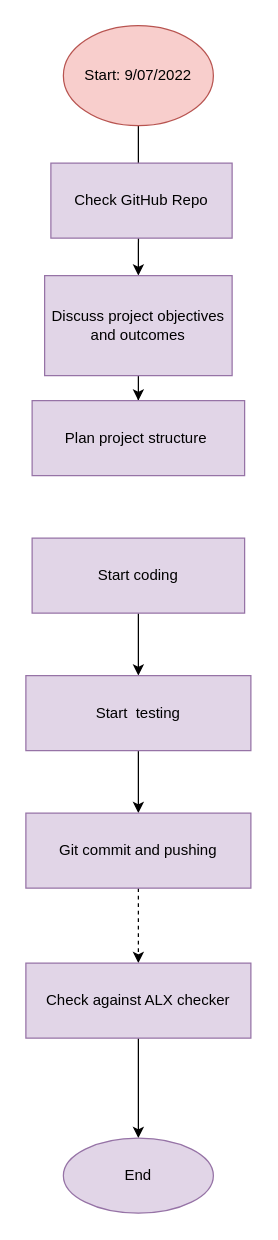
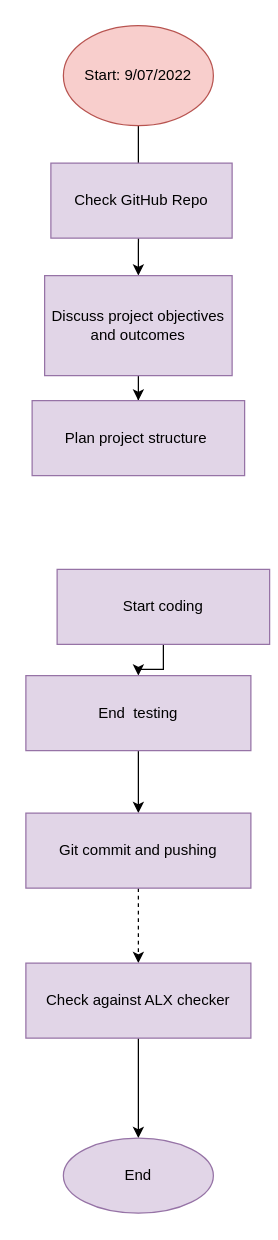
  <mxCell id="0" />
  <mxCell id="1" parent="0" />
  <mxCell id="2" value="" style="endArrow=classic;html=1;rounded=0;exitX=0.5;exitY=1;exitDx=0;exitDy=0;" edge="1" parent="1"><mxGeometry width="50" height="50" relative="1" as="geometry"><mxPoint x="110" y="100" as="sourcePoint" /><mxPoint x="110" y="140" as="targetPoint" /></mxGeometry></mxCell>
  <mxCell id="3" value="" style="endArrow=classic;html=1;rounded=0;exitX=0.483;exitY=1;exitDx=0;exitDy=0;exitPerimeter=0;entryX=0.5;entryY=0;entryDx=0;entryDy=0;" edge="1" parent="1" source="4" target="6"><mxGeometry width="50" height="50" relative="1" as="geometry"><mxPoint x="110" y="200" as="sourcePoint" /><mxPoint x="110" y="250" as="targetPoint" /></mxGeometry></mxCell>
  <mxCell id="4" value="Check GitHub Repo" style="rounded=0;whiteSpace=wrap;html=1;fillColor=#e1d5e7;strokeColor=#9673a6;" vertex="1" parent="1"><mxGeometry x="40" y="130" width="145" height="60" as="geometry" /></mxCell>
  <mxCell id="5" value="" style="edgeStyle=orthogonalEdgeStyle;rounded=0;orthogonalLoop=1;jettySize=auto;html=1;" edge="1" parent="1" source="6" target="7"><mxGeometry relative="1" as="geometry" /></mxCell>
  <mxCell id="6" value="Discuss project objectives and outcomes" style="rounded=0;whiteSpace=wrap;html=1;fillColor=#e1d5e7;strokeColor=#9673a6;" vertex="1" parent="1"><mxGeometry x="35" y="220" width="150" height="80" as="geometry" /></mxCell>
  <mxCell id="7" value="Plan project structure&amp;nbsp;" style="rounded=0;whiteSpace=wrap;html=1;fillColor=#e1d5e7;strokeColor=#9673a6;" vertex="1" parent="1"><mxGeometry x="25" y="320" width="170" height="60" as="geometry" /></mxCell>
  <mxCell id="8" value="" style="edgeStyle=orthogonalEdgeStyle;rounded=0;orthogonalLoop=1;jettySize=auto;html=1;" edge="1" parent="1" source="9" target="11"><mxGeometry relative="1" as="geometry" /></mxCell>
- <mxCell id="9" value="Start coding" style="whiteSpace=wrap;html=1;rounded=0;fillColor=#e1d5e7;strokeColor=#9673a6;" vertex="1" parent="1"><mxGeometry x="25" y="430" width="170" height="60" as="geometry" /></mxCell>
+ <mxCell id="9" value="Start coding" style="whiteSpace=wrap;html=1;rounded=0;fillColor=#e1d5e7;strokeColor=#9673a6;" vertex="1" parent="1"><mxGeometry x="45" y="455" width="170" height="60" as="geometry" /></mxCell>
  <mxCell id="10" value="" style="edgeStyle=orthogonalEdgeStyle;rounded=0;orthogonalLoop=1;jettySize=auto;html=1;" edge="1" parent="1" source="11" target="13"><mxGeometry relative="1" as="geometry" /></mxCell>
- <mxCell id="11" value="Start&amp;nbsp; testing" style="whiteSpace=wrap;html=1;fillColor=#e1d5e7;strokeColor=#9673a6;rounded=0;" vertex="1" parent="1"><mxGeometry x="20" y="540" width="180" height="60" as="geometry" /></mxCell>
+ <mxCell id="11" value="End&amp;nbsp; testing" style="whiteSpace=wrap;html=1;fillColor=#e1d5e7;strokeColor=#9673a6;rounded=0;" vertex="1" parent="1"><mxGeometry x="20" y="540" width="180" height="60" as="geometry" /></mxCell>
  <mxCell id="12" value="" style="edgeStyle=orthogonalEdgeStyle;rounded=0;orthogonalLoop=1;jettySize=auto;html=1;dashed=1;" edge="1" parent="1" source="13" target="15"><mxGeometry relative="1" as="geometry" /></mxCell>
  <mxCell id="13" value="Git commit and pushing" style="rounded=0;whiteSpace=wrap;html=1;fillColor=#e1d5e7;strokeColor=#9673a6;" vertex="1" parent="1"><mxGeometry x="20" y="650" width="180" height="60" as="geometry" /></mxCell>
  <mxCell id="14" value="" style="edgeStyle=orthogonalEdgeStyle;rounded=0;orthogonalLoop=1;jettySize=auto;html=1;" edge="1" parent="1" source="15" target="17"><mxGeometry relative="1" as="geometry" /></mxCell>
  <mxCell id="15" value="Check against ALX checker" style="whiteSpace=wrap;html=1;fillColor=#e1d5e7;strokeColor=#9673a6;rounded=0;" vertex="1" parent="1"><mxGeometry x="20" y="770" width="180" height="60" as="geometry" /></mxCell>
  <mxCell id="16" value="Start: 9/07/2022" style="ellipse;whiteSpace=wrap;html=1;fillColor=#f8cecc;strokeColor=#b85450;" vertex="1" parent="1"><mxGeometry x="50" y="20" width="120" height="80" as="geometry" /></mxCell>
  <mxCell id="17" value="End" style="ellipse;whiteSpace=wrap;html=1;fillColor=#e1d5e7;strokeColor=#9673a6;rounded=0;" vertex="1" parent="1"><mxGeometry x="50" y="910" width="120" height="60" as="geometry" /></mxCell>
